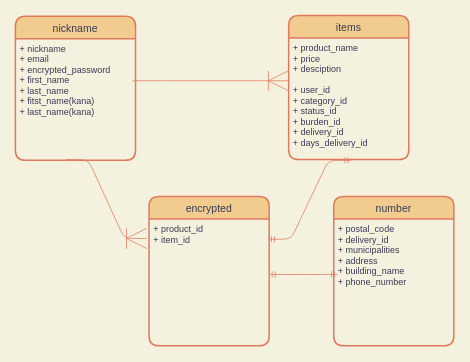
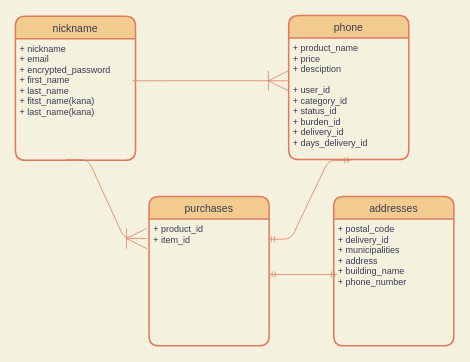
  <mxCell id="0" />
  <mxCell id="1" parent="0" />
- <mxCell id="2" value="items" style="swimlane;childLayout=stackLayout;horizontal=1;startSize=30;horizontalStack=0;rounded=1;fontSize=14;fontStyle=0;strokeWidth=2;resizeParent=0;resizeLast=1;shadow=0;dashed=0;align=center;fillColor=#F2CC8F;strokeColor=#E07A5F;fontColor=#393C56;" parent="1" vertex="1"><mxGeometry x="384" y="20" width="160" height="192" as="geometry" /></mxCell>
+ <mxCell id="2" value="phone" style="swimlane;childLayout=stackLayout;horizontal=1;startSize=30;horizontalStack=0;rounded=1;fontSize=14;fontStyle=0;strokeWidth=2;resizeParent=0;resizeLast=1;shadow=0;dashed=0;align=center;fillColor=#F2CC8F;strokeColor=#E07A5F;fontColor=#393C56;" parent="1" vertex="1"><mxGeometry x="384" y="20" width="160" height="192" as="geometry" /></mxCell>
  <mxCell id="3" value="+ product_name&#10;+ price&#10;+ desciption&#10;&#10;+ user_id&#10;+ category_id&#10;+ status_id&#10;+ burden_id&#10;+ delivery_id&#10;+ days_delivery_id" style="align=left;strokeColor=none;fillColor=none;spacingLeft=4;fontSize=12;verticalAlign=top;resizable=0;rotatable=0;part=1;fontColor=#393C56;" parent="2" vertex="1"><mxGeometry y="30" width="160" height="162" as="geometry" /></mxCell>
- <mxCell id="4" value="encrypted" style="swimlane;childLayout=stackLayout;horizontal=1;startSize=30;horizontalStack=0;rounded=1;fontSize=14;fontStyle=0;strokeWidth=2;resizeParent=0;resizeLast=1;shadow=0;dashed=0;align=center;fillColor=#F2CC8F;strokeColor=#E07A5F;fontColor=#393C56;" parent="1" vertex="1"><mxGeometry x="198" y="261" width="160" height="199" as="geometry" /></mxCell>
+ <mxCell id="4" value="purchases" style="swimlane;childLayout=stackLayout;horizontal=1;startSize=30;horizontalStack=0;rounded=1;fontSize=14;fontStyle=0;strokeWidth=2;resizeParent=0;resizeLast=1;shadow=0;dashed=0;align=center;fillColor=#F2CC8F;strokeColor=#E07A5F;fontColor=#393C56;" parent="1" vertex="1"><mxGeometry x="198" y="261" width="160" height="199" as="geometry" /></mxCell>
  <mxCell id="5" value="+ product_id&#10;+ item_id" style="align=left;strokeColor=none;fillColor=none;spacingLeft=4;fontSize=12;verticalAlign=top;resizable=0;rotatable=0;part=1;fontColor=#393C56;" parent="4" vertex="1"><mxGeometry y="30" width="160" height="169" as="geometry" /></mxCell>
- <mxCell id="6" value="number" style="swimlane;childLayout=stackLayout;horizontal=1;startSize=30;horizontalStack=0;rounded=1;fontSize=14;fontStyle=0;strokeWidth=2;resizeParent=0;resizeLast=1;shadow=0;dashed=0;align=center;fillColor=#F2CC8F;strokeColor=#E07A5F;fontColor=#393C56;" parent="1" vertex="1"><mxGeometry x="444" y="261" width="160" height="199" as="geometry" /></mxCell>
+ <mxCell id="6" value="addresses" style="swimlane;childLayout=stackLayout;horizontal=1;startSize=30;horizontalStack=0;rounded=1;fontSize=14;fontStyle=0;strokeWidth=2;resizeParent=0;resizeLast=1;shadow=0;dashed=0;align=center;fillColor=#F2CC8F;strokeColor=#E07A5F;fontColor=#393C56;" parent="1" vertex="1"><mxGeometry x="444" y="261" width="160" height="199" as="geometry" /></mxCell>
  <mxCell id="7" value="+ postal_code&#10;+ delivery_id&#10;+ municipalities&#10;+ address&#10;+ building_name&#10;+ phone_number" style="align=left;strokeColor=none;fillColor=none;spacingLeft=4;fontSize=12;verticalAlign=top;resizable=0;rotatable=0;part=1;fontColor=#393C56;" parent="6" vertex="1"><mxGeometry y="30" width="160" height="169" as="geometry" /></mxCell>
  <mxCell id="8" value="" style="edgeStyle=entityRelationEdgeStyle;fontSize=12;html=1;endArrow=ERoneToMany;endSize=24;strokeColor=#E07A5F;fontColor=#393C56;labelBackgroundColor=#F4F1DE;" parent="1" edge="1"><mxGeometry width="100" height="100" relative="1" as="geometry"><mxPoint x="176" y="107" as="sourcePoint" /><mxPoint x="383" y="107" as="targetPoint" /></mxGeometry></mxCell>
  <mxCell id="9" value="" style="edgeStyle=entityRelationEdgeStyle;fontSize=12;html=1;endArrow=ERmandOne;startArrow=ERmandOne;exitX=0.994;exitY=0.16;exitDx=0;exitDy=0;exitPerimeter=0;strokeColor=#E07A5F;fontColor=#393C56;labelBackgroundColor=#F4F1DE;" parent="1" source="5" edge="1"><mxGeometry width="100" height="100" relative="1" as="geometry"><mxPoint x="358" y="349" as="sourcePoint" /><mxPoint x="467" y="213" as="targetPoint" /></mxGeometry></mxCell>
  <mxCell id="10" value="nickname" style="swimlane;childLayout=stackLayout;horizontal=1;startSize=30;horizontalStack=0;rounded=1;fontSize=14;fontStyle=0;strokeWidth=2;resizeParent=0;resizeLast=1;shadow=0;dashed=0;align=center;fillColor=#F2CC8F;strokeColor=#E07A5F;fontColor=#393C56;" parent="1" vertex="1"><mxGeometry x="20" y="21" width="160" height="192" as="geometry" /></mxCell>
  <mxCell id="11" value="+ nickname&#10;+ email&#10;+ encrypted_password&#10;+ first_name&#10;+ last_name&#10;+ fitst_name(kana)&#10;+ last_name(kana)" style="align=left;strokeColor=none;fillColor=none;spacingLeft=4;fontSize=12;verticalAlign=top;resizable=0;rotatable=0;part=1;fontColor=#393C56;" parent="10" vertex="1"><mxGeometry y="30" width="160" height="162" as="geometry" /></mxCell>
  <mxCell id="12" value="" style="edgeStyle=entityRelationEdgeStyle;fontSize=12;html=1;endArrow=ERmandOne;startArrow=ERmandOne;endSize=6;strokeColor=#E07A5F;fontColor=#393C56;labelBackgroundColor=#F4F1DE;" parent="1" edge="1"><mxGeometry width="100" height="100" relative="1" as="geometry"><mxPoint x="358" y="365" as="sourcePoint" /><mxPoint x="449" y="365" as="targetPoint" /></mxGeometry></mxCell>
  <mxCell id="13" value="" style="edgeStyle=entityRelationEdgeStyle;fontSize=12;html=1;endArrow=ERoneToMany;endSize=25;entryX=-0.019;entryY=0.154;entryDx=0;entryDy=0;entryPerimeter=0;exitX=0.419;exitY=0.994;exitDx=0;exitDy=0;exitPerimeter=0;strokeColor=#E07A5F;fontColor=#393C56;labelBackgroundColor=#F4F1DE;" parent="1" source="11" target="5" edge="1"><mxGeometry width="100" height="100" relative="1" as="geometry"><mxPoint x="85" y="187" as="sourcePoint" /><mxPoint x="185" y="87" as="targetPoint" /></mxGeometry></mxCell>
